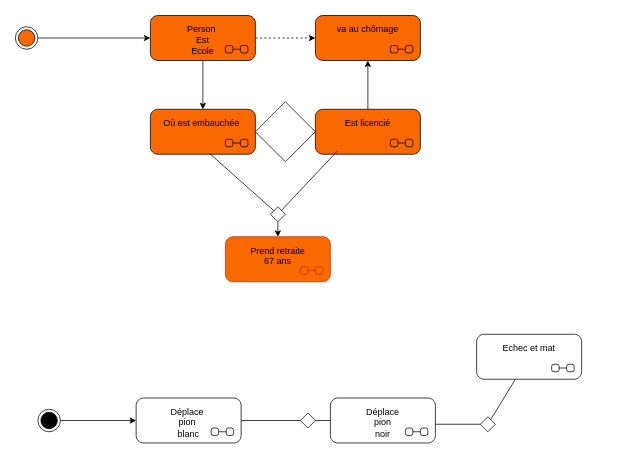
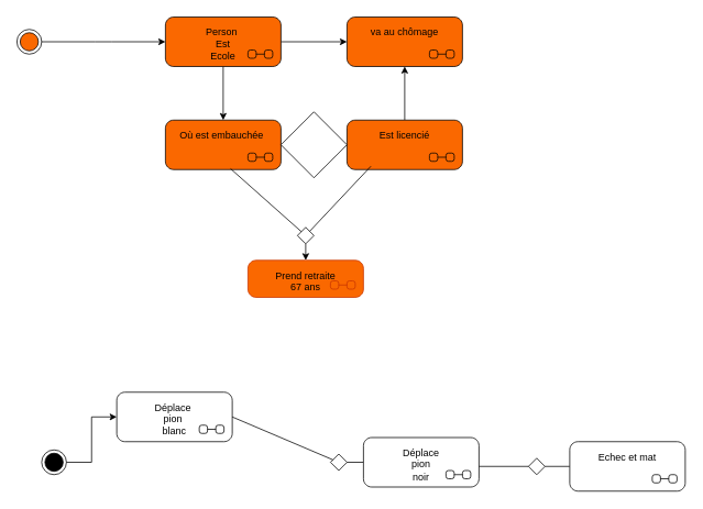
  <mxCell id="0" />
  <mxCell id="1" parent="0" />
  <mxCell id="2" style="edgeStyle=orthogonalEdgeStyle;rounded=1;orthogonalLoop=1;jettySize=auto;html=1;exitX=1;exitY=0.5;exitDx=0;exitDy=0;fillColor=#fa6800;strokeColor=default;shadow=0;" edge="1" parent="1" source="3"><mxGeometry relative="1" as="geometry"><mxPoint x="200" y="50" as="targetPoint" /></mxGeometry></mxCell>
  <mxCell id="3" value="" style="ellipse;html=1;shape=endState;fillColor=#fa6800;strokeColor=default;rounded=1;fontColor=#000000;shadow=0;" vertex="1" parent="1"><mxGeometry x="20" y="35" width="30" height="30" as="geometry" /></mxCell>
- <mxCell id="4" value="" style="edgeStyle=orthogonalEdgeStyle;rounded=1;orthogonalLoop=1;jettySize=auto;html=1;fillColor=#fa6800;strokeColor=default;shadow=0;dashed=1;" edge="1" parent="1" source="6" target="7"><mxGeometry relative="1" as="geometry" /></mxCell>
+ <mxCell id="4" value="" style="edgeStyle=orthogonalEdgeStyle;rounded=1;orthogonalLoop=1;jettySize=auto;html=1;fillColor=#fa6800;strokeColor=default;shadow=0;" edge="1" parent="1" source="6" target="7"><mxGeometry relative="1" as="geometry" /></mxCell>
  <mxCell id="5" style="edgeStyle=orthogonalEdgeStyle;rounded=0;hachureGap=4;orthogonalLoop=1;jettySize=auto;html=1;exitX=0.5;exitY=1;exitDx=0;exitDy=0;entryX=0.5;entryY=0;entryDx=0;entryDy=0;fontFamily=Architects Daughter;fontSource=https%3A%2F%2Ffonts.googleapis.com%2Fcss%3Ffamily%3DArchitects%2BDaughter;" edge="1" parent="1" source="6" target="9"><mxGeometry relative="1" as="geometry" /></mxCell>
  <mxCell id="6" value="Person&amp;nbsp;&lt;div&gt;Est&lt;/div&gt;&lt;div&gt;Ecole&lt;/div&gt;" style="shape=umlState;rounded=1;verticalAlign=top;spacingTop=5;umlStateSymbol=collapseState;absoluteArcSize=1;arcSize=10;html=1;whiteSpace=wrap;fillColor=#fa6800;fontColor=#000000;strokeColor=default;shadow=0;" vertex="1" parent="1"><mxGeometry x="200" y="20" width="140" height="60" as="geometry" /></mxCell>
  <mxCell id="7" value="va au chômage" style="shape=umlState;rounded=1;verticalAlign=top;spacingTop=5;umlStateSymbol=collapseState;absoluteArcSize=1;arcSize=10;html=1;whiteSpace=wrap;fillColor=#fa6800;fontColor=#000000;strokeColor=default;shadow=0;" vertex="1" parent="1"><mxGeometry x="420" y="20" width="140" height="60" as="geometry" /></mxCell>
  <mxCell id="8" value="" style="rounded=0;orthogonalLoop=1;jettySize=auto;html=1;elbow=vertical;" edge="1" parent="1" source="9" target="11"><mxGeometry relative="1" as="geometry" /></mxCell>
  <mxCell id="9" value="Où est embauchée&amp;nbsp;" style="shape=umlState;rounded=1;verticalAlign=top;spacingTop=5;umlStateSymbol=collapseState;absoluteArcSize=1;arcSize=10;html=1;whiteSpace=wrap;fillColor=#fa6800;fontColor=#000000;strokeColor=default;shadow=0;" vertex="1" parent="1"><mxGeometry x="200" y="145" width="140" height="60" as="geometry" /></mxCell>
  <mxCell id="10" style="edgeStyle=orthogonalEdgeStyle;rounded=0;orthogonalLoop=1;jettySize=auto;html=1;exitX=0.5;exitY=0;exitDx=0;exitDy=0;entryX=0.5;entryY=1;entryDx=0;entryDy=0;" edge="1" parent="1" source="11" target="7"><mxGeometry relative="1" as="geometry" /></mxCell>
  <mxCell id="11" value="Est licencié" style="shape=umlState;rounded=1;verticalAlign=top;spacingTop=5;umlStateSymbol=collapseState;absoluteArcSize=1;arcSize=10;html=1;whiteSpace=wrap;fillColor=#fa6800;fontColor=#000000;strokeColor=default;shadow=0;" vertex="1" parent="1"><mxGeometry x="420" y="145" width="140" height="60" as="geometry" /></mxCell>
  <mxCell id="12" style="edgeStyle=orthogonalEdgeStyle;rounded=0;orthogonalLoop=1;jettySize=auto;html=1;exitX=0.5;exitY=1;exitDx=0;exitDy=0;entryX=0.5;entryY=0;entryDx=0;entryDy=0;" edge="1" parent="1" source="13" target="16"><mxGeometry relative="1" as="geometry" /></mxCell>
  <mxCell id="13" value="" style="rhombus;aspect=fixed;" vertex="1" parent="1"><mxGeometry x="360" y="275" width="20" height="20" as="geometry" /></mxCell>
  <mxCell id="14" value="" style="endArrow=none;html=1;rounded=0;align=center;verticalAlign=bottom;labelBackgroundColor=none;exitX=0.564;exitY=0.983;exitDx=0;exitDy=0;exitPerimeter=0;" edge="1" target="13" parent="1" source="9"><mxGeometry relative="1" as="geometry"><mxPoint x="300" y="285" as="sourcePoint" /></mxGeometry></mxCell>
  <mxCell id="15" value="" style="endArrow=none;html=1;rounded=0;align=center;verticalAlign=bottom;labelBackgroundColor=none;entryX=0.207;entryY=0.933;entryDx=0;entryDy=0;entryPerimeter=0;" edge="1" source="13" parent="1" target="11"><mxGeometry relative="1" as="geometry"><mxPoint x="440" y="285" as="targetPoint" /></mxGeometry></mxCell>
- <mxCell id="16" value="Prend retraite&lt;div&gt;67 ans&lt;/div&gt;" style="shape=umlState;rounded=1;verticalAlign=top;spacingTop=5;umlStateSymbol=collapseState;absoluteArcSize=1;arcSize=10;html=1;whiteSpace=wrap;fillColor=#fa6800;fontColor=#000000;strokeColor=#C73500;" vertex="1" parent="1"><mxGeometry x="300" y="315" width="140" height="60" as="geometry" /></mxCell>
+ <mxCell id="16" value="Prend retraite&lt;div&gt;67 ans&lt;/div&gt;" style="shape=umlState;rounded=1;verticalAlign=top;spacingTop=5;umlStateSymbol=collapseState;absoluteArcSize=1;arcSize=10;html=1;whiteSpace=wrap;fillColor=#fa6800;fontColor=#000000;strokeColor=#C73500;" vertex="1" parent="1"><mxGeometry x="300" y="315" width="140" height="45" as="geometry" /></mxCell>
  <mxCell id="17" value="" style="rhombus;whiteSpace=wrap;html=1;" vertex="1" parent="1"><mxGeometry x="340" y="135" width="80" height="80" as="geometry" /></mxCell>
  <mxCell id="18" style="edgeStyle=orthogonalEdgeStyle;rounded=0;orthogonalLoop=1;jettySize=auto;html=1;exitX=1;exitY=0.5;exitDx=0;exitDy=0;entryX=0;entryY=0.5;entryDx=0;entryDy=0;" edge="1" parent="1" source="19" target="20"><mxGeometry relative="1" as="geometry" /></mxCell>
  <mxCell id="19" value="" style="ellipse;html=1;shape=endState;fillColor=strokeColor;" vertex="1" parent="1"><mxGeometry x="50" y="545" width="30" height="30" as="geometry" /></mxCell>
- <mxCell id="20" value="Déplace&amp;nbsp;&lt;div&gt;pion&amp;nbsp;&lt;/div&gt;&lt;div&gt;blanc&lt;/div&gt;" style="shape=umlState;rounded=1;verticalAlign=top;spacingTop=5;umlStateSymbol=collapseState;absoluteArcSize=1;arcSize=10;html=1;whiteSpace=wrap;" vertex="1" parent="1"><mxGeometry x="181" y="530" width="140" height="60" as="geometry" /></mxCell>
+ <mxCell id="20" value="Déplace&amp;nbsp;&lt;div&gt;pion&amp;nbsp;&lt;/div&gt;&lt;div&gt;blanc&lt;/div&gt;" style="shape=umlState;rounded=1;verticalAlign=top;spacingTop=5;umlStateSymbol=collapseState;absoluteArcSize=1;arcSize=10;html=1;whiteSpace=wrap;" vertex="1" parent="1"><mxGeometry x="141" y="475" width="140" height="60" as="geometry" /></mxCell>
  <mxCell id="21" value="" style="rhombus;aspect=fixed;" vertex="1" parent="1"><mxGeometry x="400" y="550" width="20" height="20" as="geometry" /></mxCell>
  <mxCell id="22" value="" style="endArrow=none;html=1;rounded=0;align=center;verticalAlign=bottom;labelBackgroundColor=none;exitX=1;exitY=0.5;exitDx=0;exitDy=0;" edge="1" target="21" parent="1" source="20"><mxGeometry relative="1" as="geometry"><mxPoint x="340" y="560" as="sourcePoint" /></mxGeometry></mxCell>
  <mxCell id="23" value="" style="endArrow=none;html=1;rounded=0;align=center;verticalAlign=bottom;labelBackgroundColor=none;" edge="1" source="21" parent="1" target="24"><mxGeometry relative="1" as="geometry"><mxPoint x="480" y="560" as="targetPoint" /></mxGeometry></mxCell>
  <mxCell id="24" value="Déplace&lt;div&gt;pion&lt;/div&gt;&lt;div&gt;noir&lt;/div&gt;" style="shape=umlState;rounded=1;verticalAlign=top;spacingTop=5;umlStateSymbol=collapseState;absoluteArcSize=1;arcSize=10;html=1;whiteSpace=wrap;" vertex="1" parent="1"><mxGeometry x="440" y="530" width="140" height="60" as="geometry" /></mxCell>
  <mxCell id="25" value="" style="rhombus;aspect=fixed;" vertex="1" parent="1"><mxGeometry x="640" y="555" width="20" height="20" as="geometry" /></mxCell>
  <mxCell id="26" value="" style="endArrow=none;html=1;rounded=0;align=center;verticalAlign=bottom;labelBackgroundColor=none;" edge="1" target="25" parent="1"><mxGeometry relative="1" as="geometry"><mxPoint x="580" y="565" as="sourcePoint" /></mxGeometry></mxCell>
  <mxCell id="27" value="" style="endArrow=none;html=1;rounded=0;align=center;verticalAlign=bottom;labelBackgroundColor=none;" edge="1" source="25" parent="1" target="28"><mxGeometry relative="1" as="geometry"><mxPoint x="720" y="565" as="targetPoint" /></mxGeometry></mxCell>
- <mxCell id="28" value="Echec et mat" style="shape=umlState;rounded=1;verticalAlign=top;spacingTop=5;umlStateSymbol=collapseState;absoluteArcSize=1;arcSize=10;html=1;whiteSpace=wrap;" vertex="1" parent="1"><mxGeometry x="635" y="445" width="140" height="60" as="geometry" /></mxCell>
+ <mxCell id="28" value="Echec et mat" style="shape=umlState;rounded=1;verticalAlign=top;spacingTop=5;umlStateSymbol=collapseState;absoluteArcSize=1;arcSize=10;html=1;whiteSpace=wrap;" vertex="1" parent="1"><mxGeometry x="690" y="535" width="140" height="60" as="geometry" /></mxCell>
